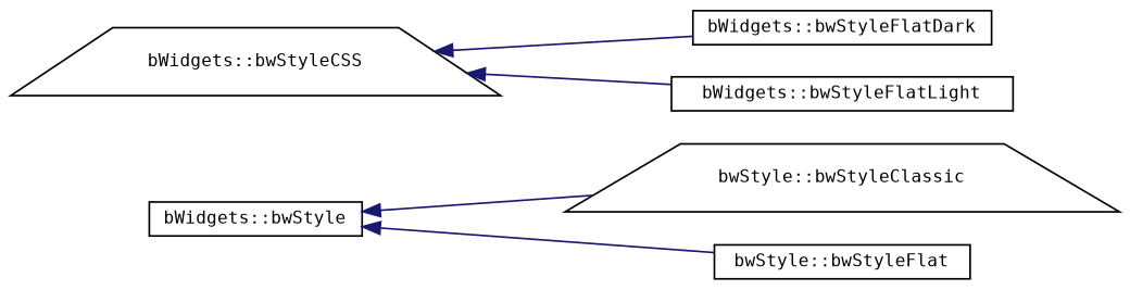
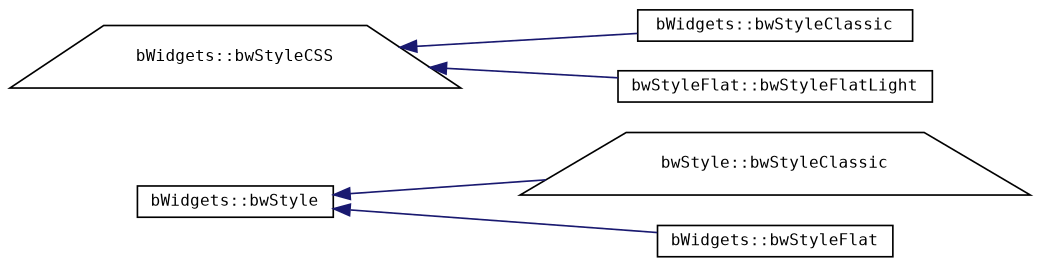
  digraph {
    fontname="DejaVu Sans Mono"
    rankdir=LR
    node [color=black fillcolor=white fontname="DejaVu Sans Mono" fontsize=10 shape=box style=filled]
    edge [color=midnightblue dir=back fontname="DejaVu Sans Mono" fontsize=10 labelfontname=Helvetica labelfontsize=10 style=solid]
    n1 [height=0.2 label="bWidgets::bwStyle" width=0.4]
    n2 [height=0.2 label="bwStyle::bwStyleClassic" shape=trapezium width=0.4]
-   n3 [height=0.2 label="bwStyle::bwStyleFlat" width=0.4]
+   n3 [height=0.2 label="bWidgets::bwStyleFlat" width=0.4]
    n4 [height=0.2 label="bWidgets::bwStyleCSS" shape=trapezium width=0.4]
-   n5 [height=0.2 label="bWidgets::bwStyleFlatDark" width=0.4]
-   n6 [height=0.2 label="bWidgets::bwStyleFlatLight" width=0.4]
+   n5 [height=0.2 label="bWidgets::bwStyleClassic" width=0.4]
+   n6 [height=0.2 label="bwStyleFlat::bwStyleFlatLight" width=0.4]
    n1 -> n2
    n1 -> n3
    n4 -> n5
    n4 -> n6
  }
